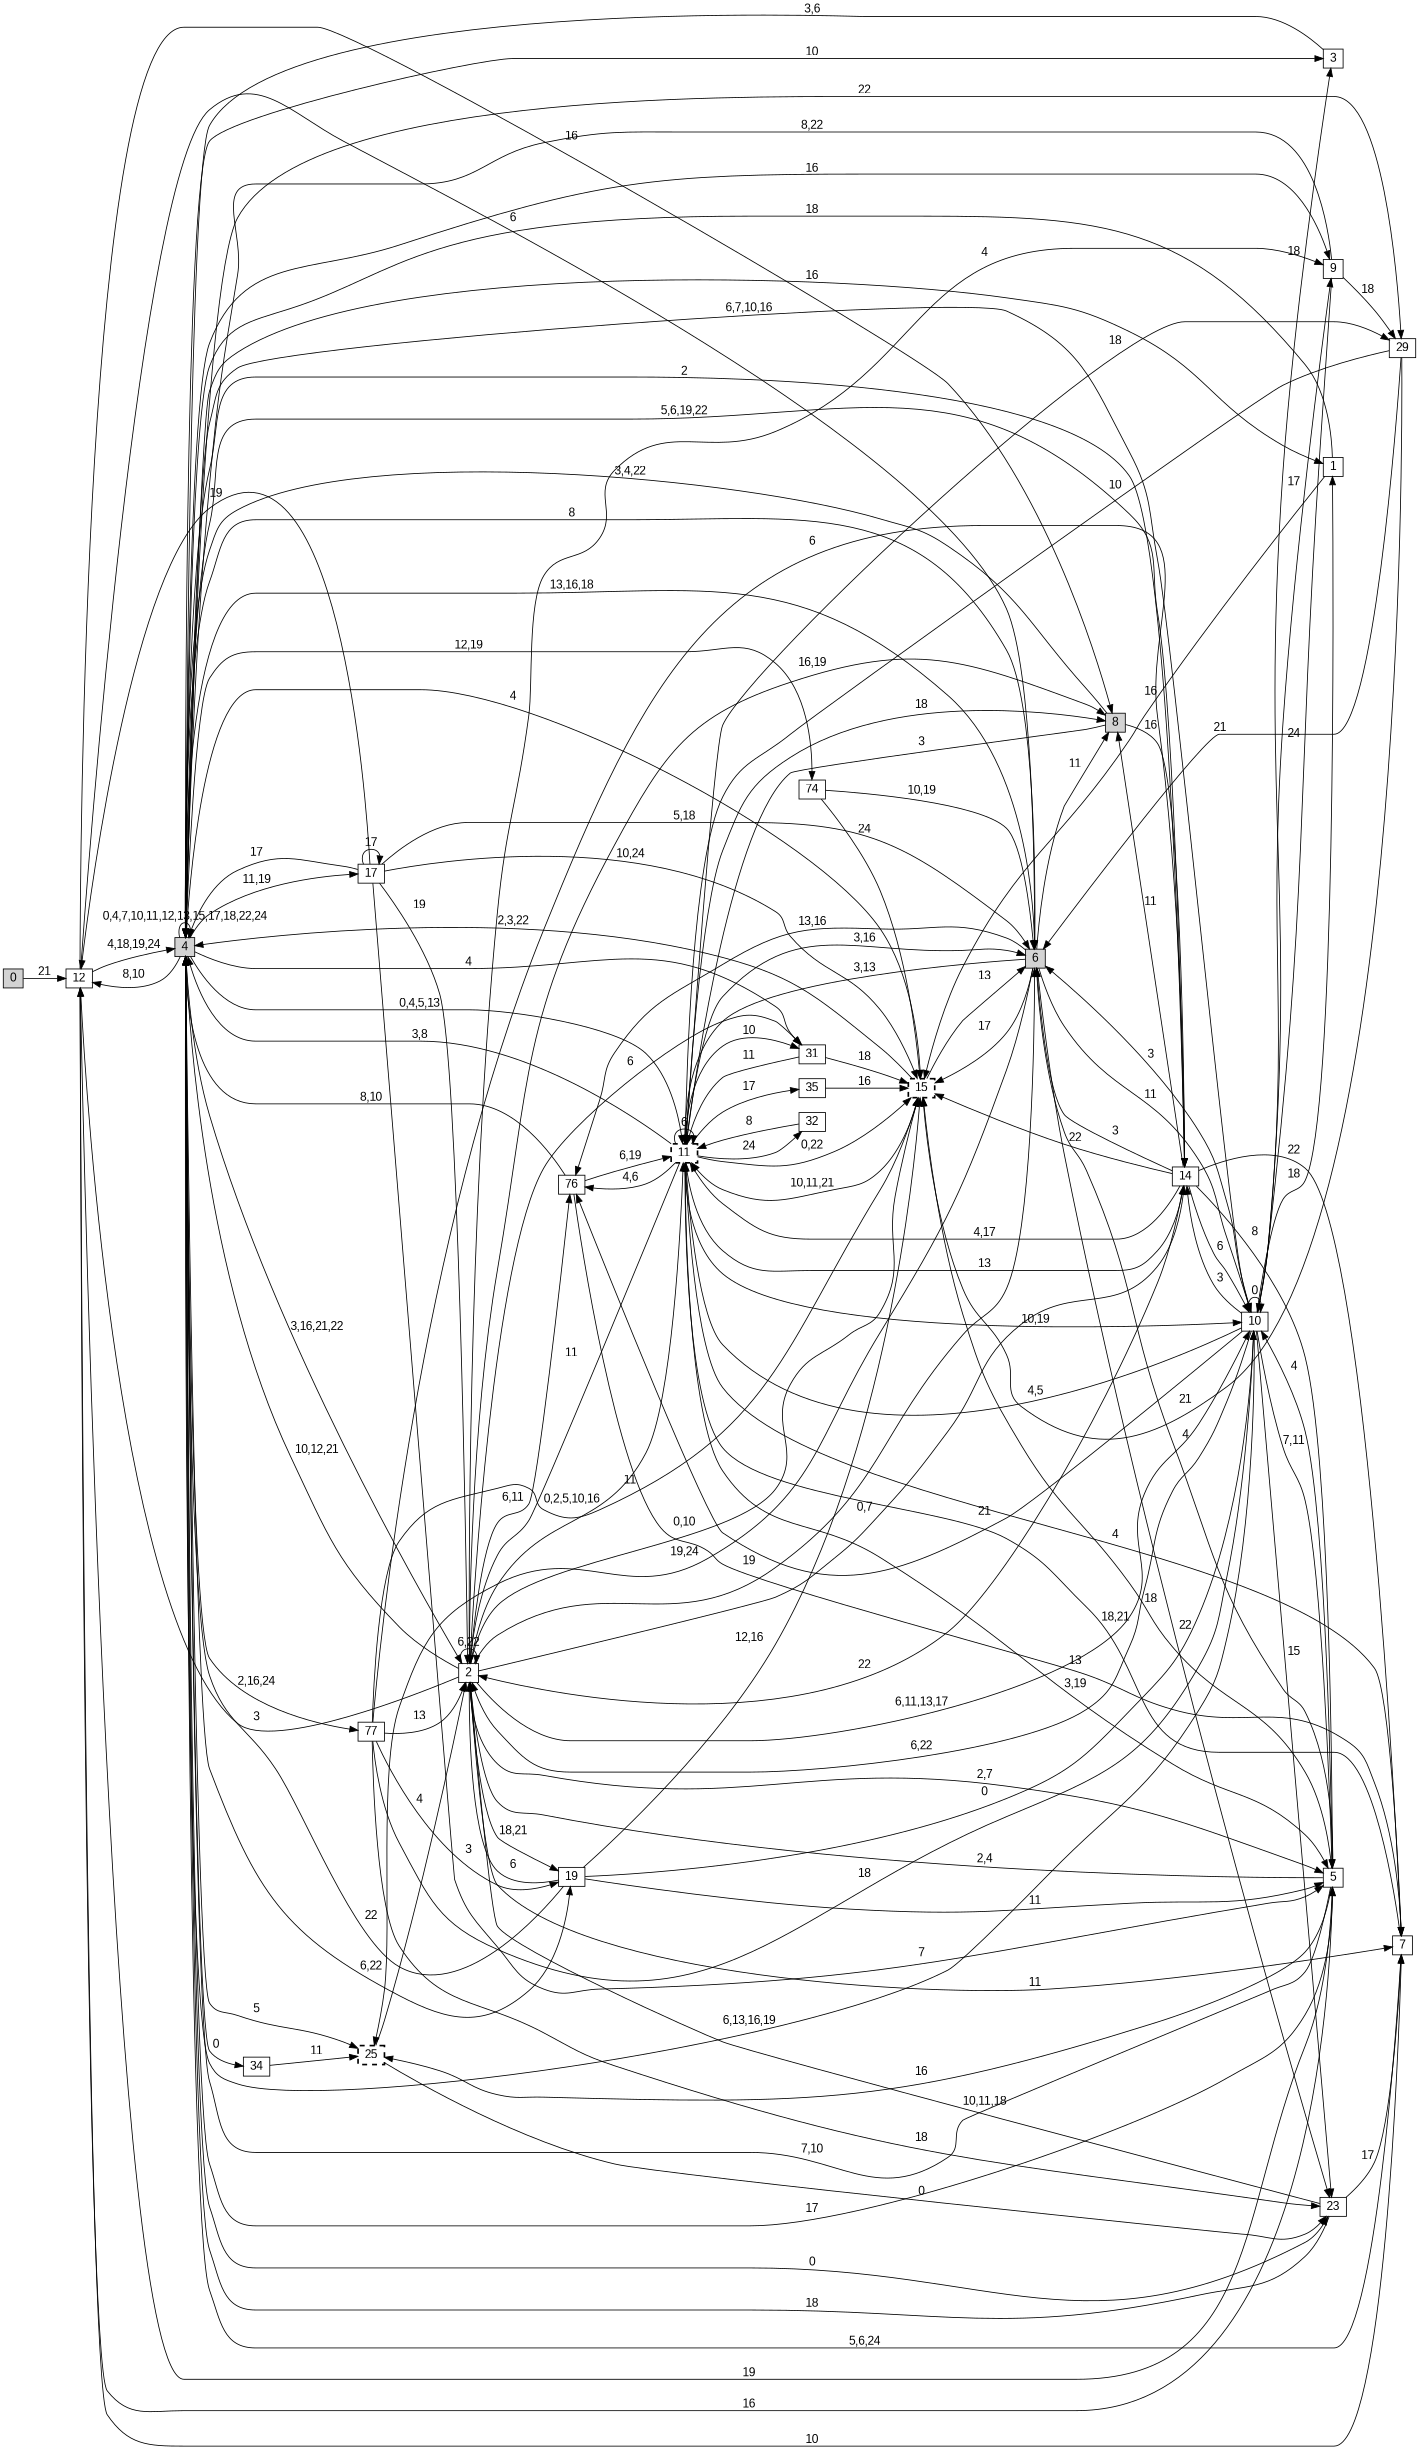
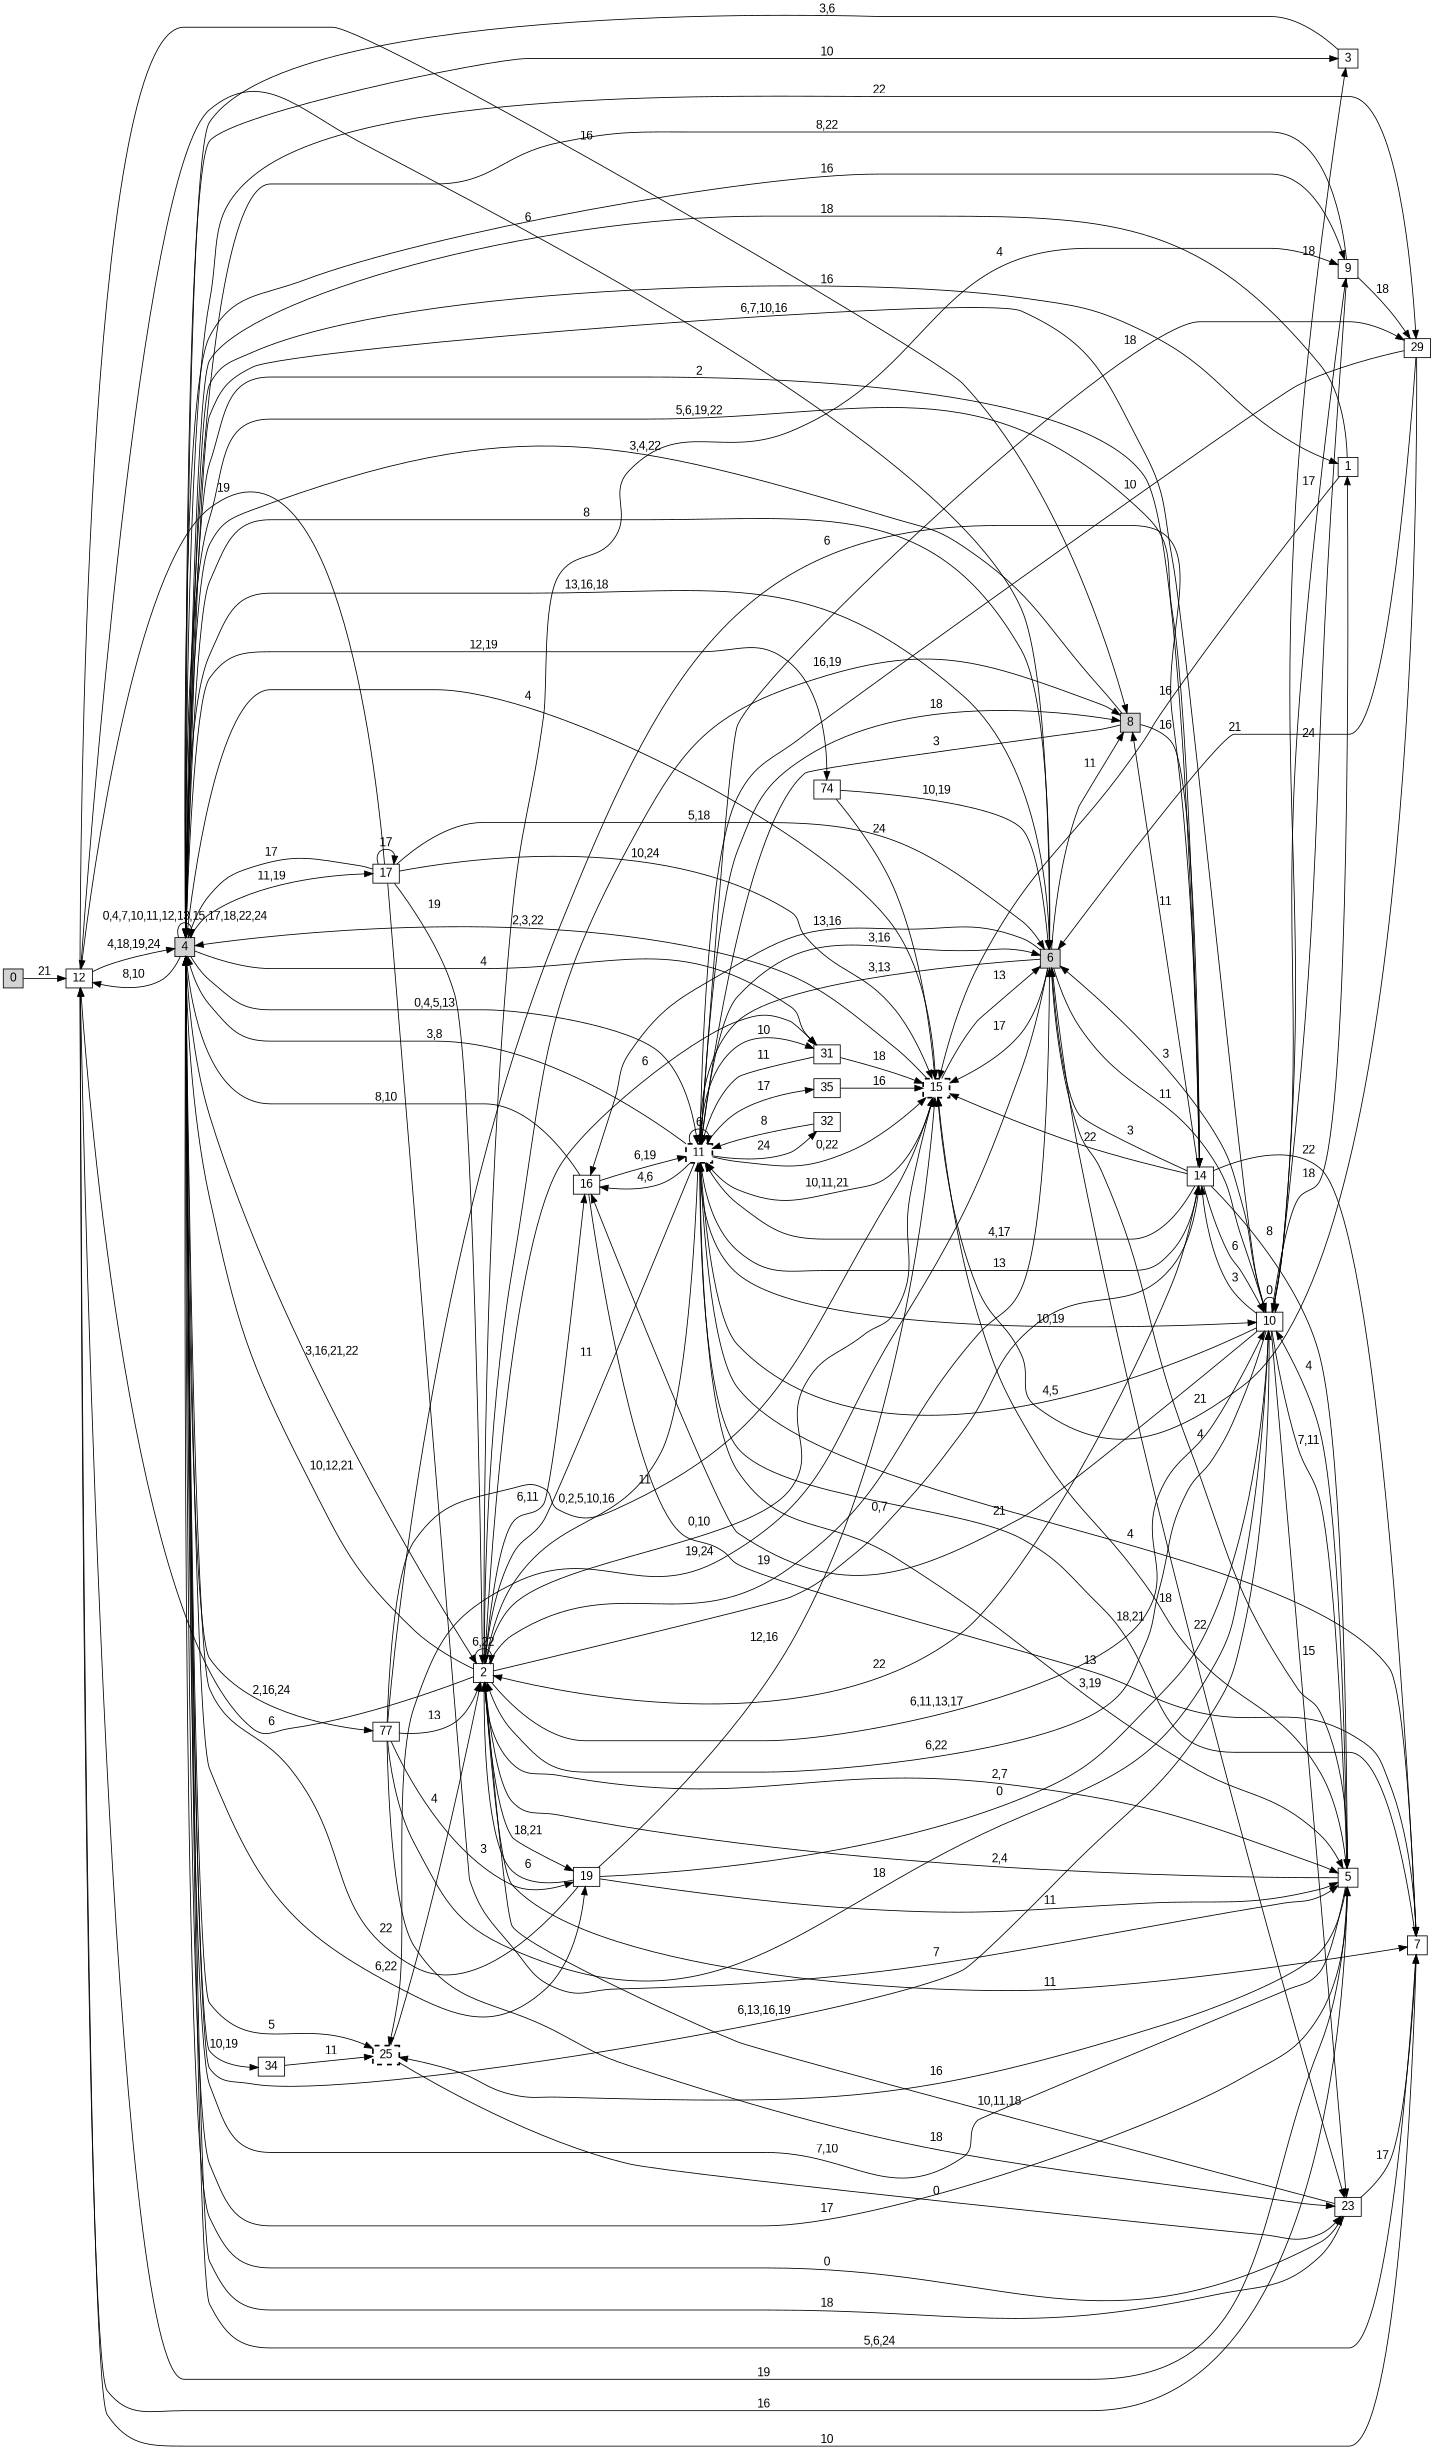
  digraph {
    rankdir=LR
    node [fontname=Arial shape=box]
    edge [fontname=Arial]
    n1 [height=0.1 label=0 style=filled width=0.1]
    n2 [height=0.1 label=12 width=0.1]
    n3 [height=0.1 label=4 style=filled width=0.1]
    n4 [height=0.1 label=5 width=0.1]
    n5 [height=0.1 label=6 style=filled width=0.1]
    n6 [height=0.1 label=7 width=0.1]
    n7 [height=0.1 label=8 style=filled width=0.1]
    n8 [height=0.1 label=1 width=0.1]
    n9 [height=0.1 label=15 style="bold,dashed" width=0.1]
    n10 [height=0.1 label=2 width=0.1]
    n11 [height=0.1 label=9 width=0.1]
    n12 [height=0.1 label=10 width=0.1]
    n13 [height=0.1 label=11 style="bold,dashed" width=0.1]
    n14 [height=0.1 label=14 width=0.1]
    n15 [height=0.1 label=19 width=0.1]
    n16 [height=0.1 label=31 width=0.1]
    n17 [height=0.1 label=3 width=0.1]
    n18 [height=0.1 label=17 width=0.1]
    n19 [height=0.1 label=23 width=0.1]
    n20 [height=0.1 label=74 width=0.1]
    n21 [height=0.1 label=25 style="bold,dashed" width=0.1]
    n22 [height=0.1 label=77 width=0.1]
    n23 [height=0.1 label=29 width=0.1]
    n24 [height=0.1 label=34 width=0.1]
-   n25 [height=0.1 label=76 width=0.1]
+   n25 [height=0.1 label=16 width=0.1]
    n26 [height=0.1 label=32 width=0.1]
    n27 [height=0.1 label=35 width=0.1]
    n1 -> n2 [label=21]
    n2 -> n3 [label="4,18,19,24"]
    n2 -> n4 [label=16]
    n2 -> n5 [label=6]
    n2 -> n6 [label=10]
    n2 -> n7 [label=16]
    n3 -> n2 [label="8,10"]
    n3 -> n3 [label="0,4,7,10,11,12,13,15,17,18,22,24"]
    n3 -> n4 [label=17]
    n3 -> n5 [label=8]
    n3 -> n8 [label=16]
    n3 -> n9 [label=4]
    n3 -> n10 [label="3,16,21,22"]
    n3 -> n11 [label=16]
    n3 -> n12 [label="6,7,10,16"]
    n3 -> n13 [label="0,4,5,13"]
    n3 -> n14 [label="5,6,19,22"]
    n3 -> n15 [label="6,22"]
    n3 -> n16 [label=4]
    n3 -> n17 [label=10]
    n3 -> n18 [label="11,19"]
    n3 -> n19 [label=0]
    n3 -> n20 [label="12,19"]
    n3 -> n21 [label=5]
    n3 -> n22 [label="2,16,24"]
    n3 -> n23 [label=22]
-   n3 -> n24 [label=0]
+   n3 -> n24 [label="10,19"]
    n4 -> n2 [label=19]
    n4 -> n3 [label="7,10"]
    n4 -> n5 [label=4]
    n4 -> n9 [label=18]
    n4 -> n10 [label="2,4"]
    n4 -> n12 [label=4]
    n4 -> n21 [label=16]
    n5 -> n3 [label="13,16,18"]
    n5 -> n7 [label=11]
    n5 -> n9 [label=17]
    n5 -> n12 [label=11]
    n5 -> n13 [label="3,13"]
    n5 -> n19 [label=22]
    n5 -> n21 [label="19,24"]
    n5 -> n25 [label="13,16"]
    n6 -> n3 [label="5,6,24"]
    n6 -> n13 [label="18,21"]
    n7 -> n3 [label="3,4,22"]
    n7 -> n13 [label=3]
    n7 -> n14 [label=16]
    n8 -> n3 [label=18]
    n8 -> n9 [label=16]
    n9 -> n3 [label="2,3,22"]
    n9 -> n5 [label=13]
    n9 -> n13 [label="10,11,21"]
-   n10 -> n2 [label=3]
+   n10 -> n2 [label=6]
    n10 -> n3 [label="10,12,21"]
    n10 -> n4 [label="2,7"]
    n10 -> n5 [label=19]
    n10 -> n6 [label=11]
    n10 -> n7 [label="16,19"]
    n10 -> n9 [label="0,10"]
    n10 -> n10 [label="6,22"]
    n10 -> n11 [label=4]
    n10 -> n12 [label="6,11,13,17"]
    n10 -> n13 [label="0,2,5,10,16"]
    n10 -> n14 [label="0,7"]
    n10 -> n15 [label="18,21"]
    n10 -> n16 [label=6]
    n10 -> n25 [label="6,11"]
    n11 -> n3 [label="8,22"]
    n11 -> n12 [label=24]
    n11 -> n23 [label=18]
    n12 -> n3 [label="6,13,16,19"]
    n12 -> n4 [label="7,11"]
    n12 -> n5 [label=3]
    n12 -> n8 [label=18]
    n12 -> n10 [label="6,22"]
    n12 -> n11 [label=17]
    n12 -> n12 [label=0]
    n12 -> n13 [label="4,5"]
    n12 -> n14 [label=3]
    n12 -> n17 [label=18]
    n12 -> n19 [label=15]
    n12 -> n25 [label=21]
    n13 -> n3 [label="3,8"]
    n13 -> n4 [label="3,19"]
    n13 -> n5 [label="3,16"]
    n13 -> n6 [label=4]
    n13 -> n7 [label=18]
    n13 -> n9 [label="0,22"]
    n13 -> n10 [label=11]
    n13 -> n12 [label="10,19"]
    n13 -> n13 [label=6]
    n13 -> n14 [label=13]
    n13 -> n16 [label=10]
    n13 -> n23 [label=18]
    n13 -> n25 [label="4,6"]
    n13 -> n26 [label=24]
    n13 -> n27 [label=17]
    n14 -> n3 [label=2]
    n14 -> n4 [label=8]
    n14 -> n5 [label=3]
    n14 -> n6 [label=22]
    n14 -> n7 [label=11]
    n14 -> n9 [label=22]
    n14 -> n10 [label=22]
    n14 -> n12 [label=6]
    n14 -> n13 [label="4,17"]
    n15 -> n3 [label=22]
    n15 -> n4 [label=11]
    n15 -> n9 [label="12,16"]
    n15 -> n10 [label=6]
    n15 -> n12 [label=0]
    n16 -> n9 [label=18]
    n16 -> n13 [label=11]
    n17 -> n3 [label="3,6"]
    n18 -> n2 [label=19]
    n18 -> n3 [label=17]
    n18 -> n4 [label=7]
    n18 -> n5 [label="5,18"]
    n18 -> n9 [label="10,24"]
    n18 -> n10 [label=19]
    n18 -> n18 [label=17]
    n19 -> n3 [label=18]
    n19 -> n6 [label=17]
    n19 -> n10 [label="10,11,18"]
    n20 -> n5 [label="10,19"]
    n20 -> n9 [label=24]
    n21 -> n10 [label=4]
    n21 -> n19 [label=0]
    n22 -> n9 [label=11]
    n22 -> n10 [label=13]
    n22 -> n12 [label=18]
    n22 -> n14 [label=6]
    n22 -> n15 [label=3]
    n22 -> n19 [label=18]
    n23 -> n5 [label=21]
    n23 -> n9 [label=21]
    n23 -> n13 [label=10]
    n24 -> n21 [label=11]
    n25 -> n3 [label="8,10"]
    n25 -> n6 [label=13]
    n25 -> n13 [label="6,19"]
    n26 -> n13 [label=8]
    n27 -> n9 [label=16]
  }
